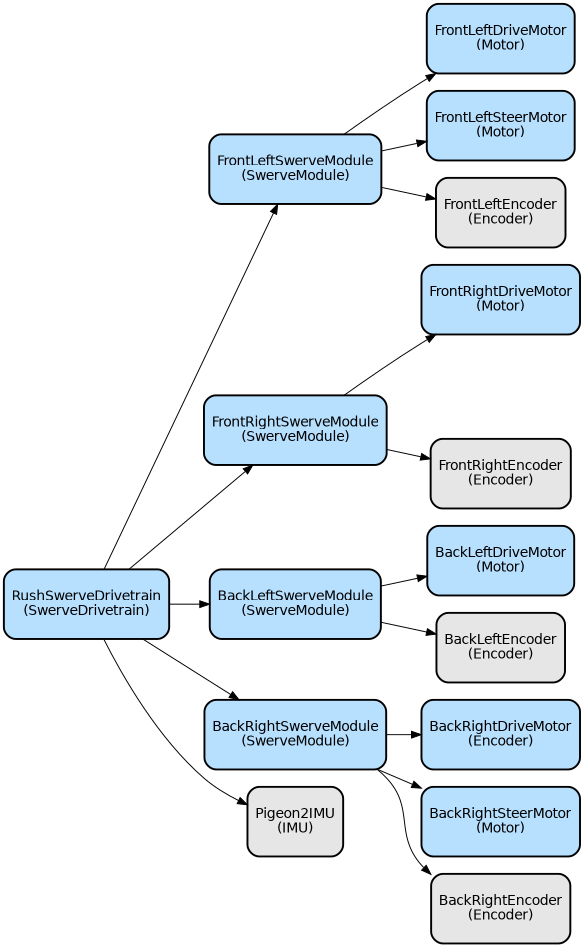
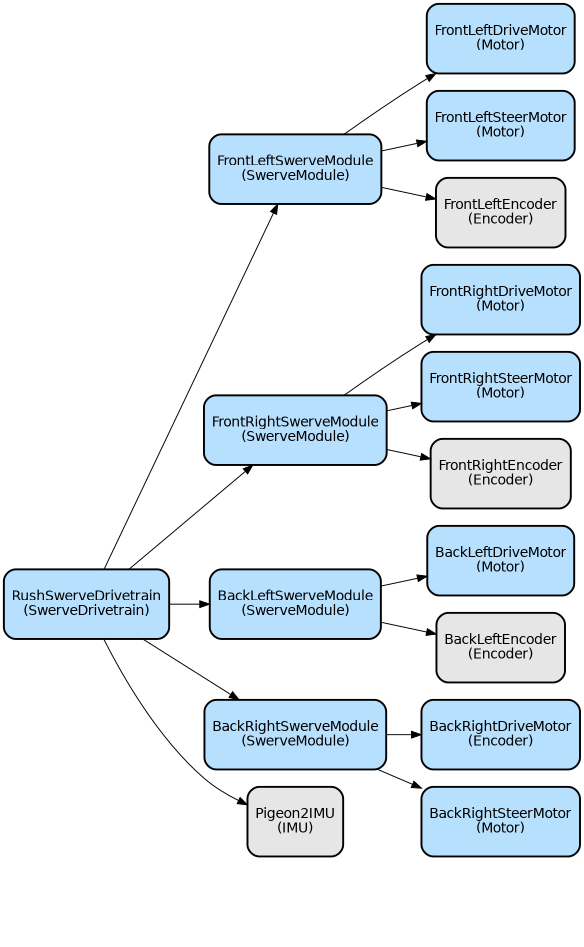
  digraph {
    fontname="DejaVu Sans"
    rankdir=LR
    node [color=black fillcolor="#B7E0FF" fontname="DejaVu Sans" shape=rectangle style="filled,bold,rounded"]
    edge [fontname="DejaVu Sans"]
    n1 [height=1 label="FrontLeftSwerveModule\n(SwerveModule)"]
    n2 [height=1 label="FrontLeftDriveMotor\n(Motor)"]
    n3 [height=1 label="FrontLeftSteerMotor\n(Motor)"]
    n4 [fillcolor="#E6E6E6" height=1 label="FrontLeftEncoder\n(Encoder)"]
    n5 [height=1 label="FrontRightSwerveModule\n(SwerveModule)"]
    n6 [height=1 label="FrontRightDriveMotor\n(Motor)"]
+   n7 [height=1 label="FrontRightSteerMotor\n(Motor)"]
    n8 [fillcolor="#E6E6E6" height=1 label="FrontRightEncoder\n(Encoder)"]
    n9 [height=1 label="BackLeftSwerveModule\n(SwerveModule)"]
    n10 [height=1 label="BackLeftDriveMotor\n(Motor)"]
    n11 [fillcolor="#E6E6E6" height=1 label="BackLeftEncoder\n(Encoder)"]
    n12 [height=1 label="BackRightSwerveModule\n(SwerveModule)"]
    n13 [height=1 label="BackRightDriveMotor\n(Encoder)"]
    n14 [height=1 label="BackRightSteerMotor\n(Motor)"]
-   n15 [fillcolor="#E6E6E6" height=1 label="BackRightEncoder\n(Encoder)"]
    n16 [fillcolor="#E6E6E6" height=1 label="Pigeon2IMU\n(IMU)"]
    n17 [height=1 label="RushSwerveDrivetrain\n(SwerveDrivetrain)"]
    n1 -> n2
    n1 -> n3
    n1 -> n4
    n5 -> n6
+   n5 -> n7
    n5 -> n8
    n9 -> n10
    n9 -> n11
    n12 -> n13
    n12 -> n14
-   n12 -> n15
    n17 -> n1
    n17 -> n5
    n17 -> n9
    n17 -> n12
    n17 -> n16
  }
